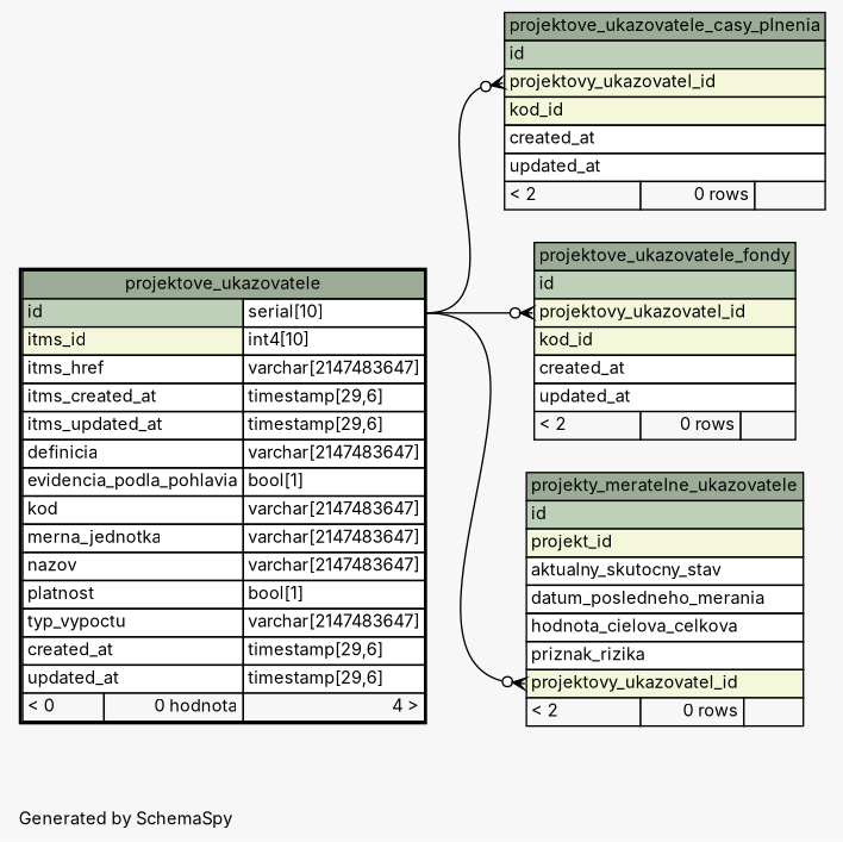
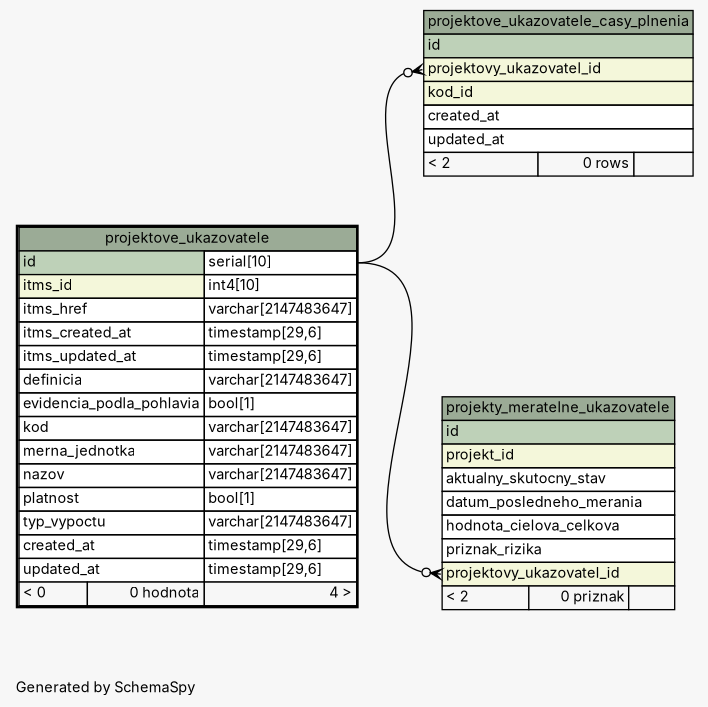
  digraph {
    bgcolor="#f7f7f7"
    fontname=Inter
    fontsize=11
    label="\nGenerated by SchemaSpy"
    labeljust=l
    nodesep=0.18
    rankdir=RL
    ranksep=0.46
    node [fontname=Inter fontsize=11 shape=plaintext]
    edge [arrowhead=none arrowsize=0.8 arrowtail=crowodot dir=back fontname=Inter headport="id.type:e" tailport="projektovy_ukazovatel_id:w"]
    n1 [label=<     <TABLE BORDER="0" CELLBORDER="1" CELLSPACING="0" BGCOLOR="#ffffff">       <TR><TD COLSPAN="3" BGCOLOR="#9bab96" ALIGN="CENTER">projektove_ukazovatele_casy_plnenia</TD></TR>       <TR><TD PORT="id" COLSPAN="3" BGCOLOR="#bed1b8" ALIGN="LEFT">id</TD></TR>       <TR><TD PORT="projektovy_ukazovatel_id" COLSPAN="3" BGCOLOR="#f4f7da" ALIGN="LEFT">projektovy_ukazovatel_id</TD></TR>       <TR><TD PORT="kod_id" COLSPAN="3" BGCOLOR="#f4f7da" ALIGN="LEFT">kod_id</TD></TR>       <TR><TD PORT="created_at" COLSPAN="3" ALIGN="LEFT">created_at</TD></TR>       <TR><TD PORT="updated_at" COLSPAN="3" ALIGN="LEFT">updated_at</TD></TR>       <TR><TD ALIGN="LEFT" BGCOLOR="#f7f7f7">&lt; 2</TD><TD ALIGN="RIGHT" BGCOLOR="#f7f7f7">0 rows</TD><TD ALIGN="RIGHT" BGCOLOR="#f7f7f7">  </TD></TR>     </TABLE>>]
    n2 [label=<     <TABLE BORDER="2" CELLBORDER="1" CELLSPACING="0" BGCOLOR="#ffffff">       <TR><TD COLSPAN="3" BGCOLOR="#9bab96" ALIGN="CENTER">projektove_ukazovatele</TD></TR>       <TR><TD PORT="id" COLSPAN="2" BGCOLOR="#bed1b8" ALIGN="LEFT">id</TD><TD PORT="id.type" ALIGN="LEFT">serial[10]</TD></TR>       <TR><TD PORT="itms_id" COLSPAN="2" BGCOLOR="#f4f7da" ALIGN="LEFT">itms_id</TD><TD PORT="itms_id.type" ALIGN="LEFT">int4[10]</TD></TR>       <TR><TD PORT="itms_href" COLSPAN="2" ALIGN="LEFT">itms_href</TD><TD PORT="itms_href.type" ALIGN="LEFT">varchar[2147483647]</TD></TR>       <TR><TD PORT="itms_created_at" COLSPAN="2" ALIGN="LEFT">itms_created_at</TD><TD PORT="itms_created_at.type" ALIGN="LEFT">timestamp[29,6]</TD></TR>       <TR><TD PORT="itms_updated_at" COLSPAN="2" ALIGN="LEFT">itms_updated_at</TD><TD PORT="itms_updated_at.type" ALIGN="LEFT">timestamp[29,6]</TD></TR>       <TR><TD PORT="definicia" COLSPAN="2" ALIGN="LEFT">definicia</TD><TD PORT="definicia.type" ALIGN="LEFT">varchar[2147483647]</TD></TR>       <TR><TD PORT="evidencia_podla_pohlavia" COLSPAN="2" ALIGN="LEFT">evidencia_podla_pohlavia</TD><TD PORT="evidencia_podla_pohlavia.type" ALIGN="LEFT">bool[1]</TD></TR>       <TR><TD PORT="kod" COLSPAN="2" ALIGN="LEFT">kod</TD><TD PORT="kod.type" ALIGN="LEFT">varchar[2147483647]</TD></TR>       <TR><TD PORT="merna_jednotka" COLSPAN="2" ALIGN="LEFT">merna_jednotka</TD><TD PORT="merna_jednotka.type" ALIGN="LEFT">varchar[2147483647]</TD></TR>       <TR><TD PORT="nazov" COLSPAN="2" ALIGN="LEFT">nazov</TD><TD PORT="nazov.type" ALIGN="LEFT">varchar[2147483647]</TD></TR>       <TR><TD PORT="platnost" COLSPAN="2" ALIGN="LEFT">platnost</TD><TD PORT="platnost.type" ALIGN="LEFT">bool[1]</TD></TR>       <TR><TD PORT="typ_vypoctu" COLSPAN="2" ALIGN="LEFT">typ_vypoctu</TD><TD PORT="typ_vypoctu.type" ALIGN="LEFT">varchar[2147483647]</TD></TR>       <TR><TD PORT="created_at" COLSPAN="2" ALIGN="LEFT">created_at</TD><TD PORT="created_at.type" ALIGN="LEFT">timestamp[29,6]</TD></TR>       <TR><TD PORT="updated_at" COLSPAN="2" ALIGN="LEFT">updated_at</TD><TD PORT="updated_at.type" ALIGN="LEFT">timestamp[29,6]</TD></TR>       <TR><TD ALIGN="LEFT" BGCOLOR="#f7f7f7">&lt; 0</TD><TD ALIGN="RIGHT" BGCOLOR="#f7f7f7">0 hodnota</TD><TD ALIGN="RIGHT" BGCOLOR="#f7f7f7">4 &gt;</TD></TR>     </TABLE>>]
-   n3 [label=<     <TABLE BORDER="0" CELLBORDER="1" CELLSPACING="0" BGCOLOR="#ffffff">       <TR><TD COLSPAN="3" BGCOLOR="#9bab96" ALIGN="CENTER">projektove_ukazovatele_fondy</TD></TR>       <TR><TD PORT="id" COLSPAN="3" BGCOLOR="#bed1b8" ALIGN="LEFT">id</TD></TR>       <TR><TD PORT="projektovy_ukazovatel_id" COLSPAN="3" BGCOLOR="#f4f7da" ALIGN="LEFT">projektovy_ukazovatel_id</TD></TR>       <TR><TD PORT="kod_id" COLSPAN="3" BGCOLOR="#f4f7da" ALIGN="LEFT">kod_id</TD></TR>       <TR><TD PORT="created_at" COLSPAN="3" ALIGN="LEFT">created_at</TD></TR>       <TR><TD PORT="updated_at" COLSPAN="3" ALIGN="LEFT">updated_at</TD></TR>       <TR><TD ALIGN="LEFT" BGCOLOR="#f7f7f7">&lt; 2</TD><TD ALIGN="RIGHT" BGCOLOR="#f7f7f7">0 rows</TD><TD ALIGN="RIGHT" BGCOLOR="#f7f7f7">  </TD></TR>     </TABLE>>]
-   n4 [label=<     <TABLE BORDER="0" CELLBORDER="1" CELLSPACING="0" BGCOLOR="#ffffff">       <TR><TD COLSPAN="3" BGCOLOR="#9bab96" ALIGN="CENTER">projekty_meratelne_ukazovatele</TD></TR>       <TR><TD PORT="id" COLSPAN="3" BGCOLOR="#bed1b8" ALIGN="LEFT">id</TD></TR>       <TR><TD PORT="projekt_id" COLSPAN="3" BGCOLOR="#f4f7da" ALIGN="LEFT">projekt_id</TD></TR>       <TR><TD PORT="aktualny_skutocny_stav" COLSPAN="3" ALIGN="LEFT">aktualny_skutocny_stav</TD></TR>       <TR><TD PORT="datum_posledneho_merania" COLSPAN="3" ALIGN="LEFT">datum_posledneho_merania</TD></TR>       <TR><TD PORT="hodnota_cielova_celkova" COLSPAN="3" ALIGN="LEFT">hodnota_cielova_celkova</TD></TR>       <TR><TD PORT="priznak_rizika" COLSPAN="3" ALIGN="LEFT">priznak_rizika</TD></TR>       <TR><TD PORT="projektovy_ukazovatel_id" COLSPAN="3" BGCOLOR="#f4f7da" ALIGN="LEFT">projektovy_ukazovatel_id</TD></TR>       <TR><TD ALIGN="LEFT" BGCOLOR="#f7f7f7">&lt; 2</TD><TD ALIGN="RIGHT" BGCOLOR="#f7f7f7">0 rows</TD><TD ALIGN="RIGHT" BGCOLOR="#f7f7f7">  </TD></TR>     </TABLE>>]
+   n4 [label=<     <TABLE BORDER="0" CELLBORDER="1" CELLSPACING="0" BGCOLOR="#ffffff">       <TR><TD COLSPAN="3" BGCOLOR="#9bab96" ALIGN="CENTER">projekty_meratelne_ukazovatele</TD></TR>       <TR><TD PORT="id" COLSPAN="3" BGCOLOR="#bed1b8" ALIGN="LEFT">id</TD></TR>       <TR><TD PORT="projekt_id" COLSPAN="3" BGCOLOR="#f4f7da" ALIGN="LEFT">projekt_id</TD></TR>       <TR><TD PORT="aktualny_skutocny_stav" COLSPAN="3" ALIGN="LEFT">aktualny_skutocny_stav</TD></TR>       <TR><TD PORT="datum_posledneho_merania" COLSPAN="3" ALIGN="LEFT">datum_posledneho_merania</TD></TR>       <TR><TD PORT="hodnota_cielova_celkova" COLSPAN="3" ALIGN="LEFT">hodnota_cielova_celkova</TD></TR>       <TR><TD PORT="priznak_rizika" COLSPAN="3" ALIGN="LEFT">priznak_rizika</TD></TR>       <TR><TD PORT="projektovy_ukazovatel_id" COLSPAN="3" BGCOLOR="#f4f7da" ALIGN="LEFT">projektovy_ukazovatel_id</TD></TR>       <TR><TD ALIGN="LEFT" BGCOLOR="#f7f7f7">&lt; 2</TD><TD ALIGN="RIGHT" BGCOLOR="#f7f7f7">0 priznak</TD><TD ALIGN="RIGHT" BGCOLOR="#f7f7f7">  </TD></TR>     </TABLE>>]
    n1 -> n2
-   n3 -> n2
    n4 -> n2
  }
